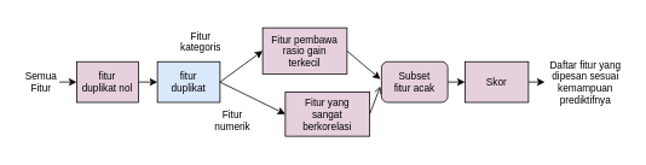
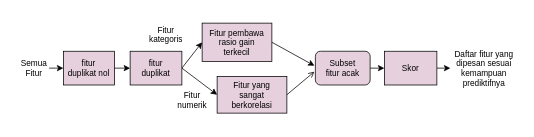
  <mxCell id="0" />
  <mxCell id="1" parent="0" />
  <mxCell id="2" style="edgeStyle=none;rounded=0;orthogonalLoop=1;jettySize=auto;html=1;exitX=1;exitY=0.5;exitDx=0;exitDy=0;entryX=0;entryY=0.5;entryDx=0;entryDy=0;" parent="1" source="3" target="6" edge="1"><mxGeometry relative="1" as="geometry" /></mxCell>
  <mxCell id="3" value="fitur&#10;duplikat nol" style="rounded=0;shadow=0;labelBackgroundColor=none;strokeWidth=1;fontFamily=Helvetica;fontSize=11;align=center;fillColor=#E6D0DE;" parent="1" vertex="1"><mxGeometry x="84" y="67.5" width="68" height="45" as="geometry" /></mxCell>
  <mxCell id="4" style="edgeStyle=none;rounded=0;orthogonalLoop=1;jettySize=auto;html=1;exitX=1;exitY=0.5;exitDx=0;exitDy=0;entryX=0;entryY=0.5;entryDx=0;entryDy=0;fontSize=13;" parent="1" source="6" target="10" edge="1"><mxGeometry relative="1" as="geometry"><mxPoint x="281" y="91" as="sourcePoint" /></mxGeometry></mxCell>
  <mxCell id="5" style="edgeStyle=none;rounded=0;orthogonalLoop=1;jettySize=auto;html=1;exitX=1;exitY=0.5;exitDx=0;exitDy=0;entryX=0;entryY=0.5;entryDx=0;entryDy=0;fontSize=13;" parent="1" source="6" target="12" edge="1"><mxGeometry relative="1" as="geometry"><mxPoint x="281" y="91" as="sourcePoint" /></mxGeometry></mxCell>
- <mxCell id="6" value="fitur&#10;duplikat" style="rounded=0;shadow=0;labelBackgroundColor=none;strokeWidth=1;fontFamily=Helvetica;fontSize=11;align=center;fillColor=#dae8fc;" parent="1" vertex="1"><mxGeometry x="173" y="67.5" width="69" height="45" as="geometry" /></mxCell>
+ <mxCell id="6" value="fitur&#10;duplikat" style="rounded=0;shadow=0;labelBackgroundColor=none;strokeWidth=1;fontFamily=Helvetica;fontSize=11;align=center;fillColor=#E6D0DE;" parent="1" vertex="1"><mxGeometry x="173" y="67.5" width="69" height="45" as="geometry" /></mxCell>
  <mxCell id="7" style="edgeStyle=none;rounded=0;orthogonalLoop=1;jettySize=auto;html=1;exitX=1;exitY=0.5;exitDx=0;exitDy=0;entryX=0;entryY=0.5;entryDx=0;entryDy=0;" parent="1" source="8" target="3" edge="1"><mxGeometry relative="1" as="geometry" /></mxCell>
  <mxCell id="8" value="Semua&#10;Fitur" style="text;strokeColor=none;fillColor=none;align=center;verticalAlign=middle;rounded=0;fontSize=11;" parent="1" vertex="1"><mxGeometry x="25" y="80" width="40" height="20" as="geometry" /></mxCell>
  <mxCell id="9" style="edgeStyle=none;rounded=0;orthogonalLoop=1;jettySize=auto;html=1;exitX=1;exitY=0.5;exitDx=0;exitDy=0;entryX=-0.017;entryY=0.43;entryDx=0;entryDy=0;entryPerimeter=0;fontSize=13;" parent="1" source="10" target="16" edge="1"><mxGeometry relative="1" as="geometry" /></mxCell>
- <mxCell id="10" value="Fitur pembawa&#10;rasio gain&#10;terkecil" style="rounded=0;shadow=0;labelBackgroundColor=none;strokeWidth=1;fontFamily=Helvetica;fontSize=11;align=center;glass=0;fillColor=#E6D0DE;" parent="1" vertex="1"><mxGeometry x="289" y="30" width="93" height="51" as="geometry" /></mxCell>
+ <mxCell id="10" value="Fitur pembawa&#10;rasio gain&#10;terkecil" style="rounded=0;shadow=0;labelBackgroundColor=none;strokeWidth=1;fontFamily=Helvetica;fontSize=11;align=center;glass=0;fillColor=#E6D0DE;" parent="1" vertex="1"><mxGeometry x="269" y="30" width="93" height="51" as="geometry" /></mxCell>
  <mxCell id="11" style="edgeStyle=none;rounded=0;orthogonalLoop=1;jettySize=auto;html=1;exitX=1;exitY=0.5;exitDx=0;exitDy=0;entryX=-0.017;entryY=0.605;entryDx=0;entryDy=0;entryPerimeter=0;fontSize=13;endArrow=open;" parent="1" source="12" target="16" edge="1"><mxGeometry relative="1" as="geometry" /></mxCell>
- <mxCell id="12" value="Fitur yang&#10;sangat&#10;berkorelasi" style="rounded=0;shadow=0;labelBackgroundColor=none;strokeWidth=1;fontFamily=Helvetica;fontSize=11;align=center;fillColor=#E6D0DE;" parent="1" vertex="1"><mxGeometry x="314" y="101" width="93" height="49" as="geometry" /></mxCell>
+ <mxCell id="12" value="Fitur yang&#10;sangat&#10;berkorelasi" style="rounded=0;shadow=0;labelBackgroundColor=none;strokeWidth=1;fontFamily=Helvetica;fontSize=11;align=center;fillColor=#E6D0DE;" parent="1" vertex="1"><mxGeometry x="289" y="101" width="93" height="49" as="geometry" /></mxCell>
  <mxCell id="13" value="Fitur&#10;kategoris" style="text;strokeColor=none;fillColor=none;align=center;verticalAlign=middle;rounded=0;glass=0;fontSize=11;" parent="1" vertex="1"><mxGeometry x="201" y="35" width="40" height="20" as="geometry" /></mxCell>
  <mxCell id="14" value="Fitur&#10;numerik" style="text;strokeColor=none;fillColor=none;align=center;verticalAlign=middle;rounded=0;glass=0;fontSize=11;" parent="1" vertex="1"><mxGeometry x="236" y="122" width="40" height="20" as="geometry" /></mxCell>
  <mxCell id="15" style="edgeStyle=none;rounded=0;orthogonalLoop=1;jettySize=auto;html=1;exitX=1;exitY=0.5;exitDx=0;exitDy=0;entryX=0;entryY=0.5;entryDx=0;entryDy=0;fontSize=13;" parent="1" source="16" target="18" edge="1"><mxGeometry relative="1" as="geometry" /></mxCell>
  <mxCell id="16" value="Subset&#10;fitur acak" style="shadow=0;labelBackgroundColor=none;strokeWidth=1;fontFamily=Helvetica;fontSize=11;align=center;fillColor=#E6D0DE;rounded=1;" parent="1" vertex="1"><mxGeometry x="420" y="67.5" width="73" height="45" as="geometry" /></mxCell>
  <mxCell id="17" style="edgeStyle=none;rounded=0;orthogonalLoop=1;jettySize=auto;html=1;exitX=1;exitY=0.5;exitDx=0;exitDy=0;fontSize=13;" parent="1" source="18" target="19" edge="1"><mxGeometry relative="1" as="geometry"><mxPoint x="612" y="90" as="targetPoint" /></mxGeometry></mxCell>
  <mxCell id="18" value="Skor" style="rounded=0;shadow=0;labelBackgroundColor=none;strokeWidth=1;fontFamily=Helvetica;fontSize=11;align=center;fillColor=#E6D0DE;" parent="1" vertex="1"><mxGeometry x="512" y="67.5" width="70" height="45" as="geometry" /></mxCell>
  <mxCell id="19" value="Daftar fitur yang&#10;dipesan sesuai&#10;kemampuan&#10;prediktifnya" style="text;strokeColor=none;fillColor=none;align=center;verticalAlign=middle;rounded=0;glass=0;fontSize=11;" parent="1" vertex="1"><mxGeometry x="600" y="80" width="90" height="20" as="geometry" /></mxCell>
  <mxCell id="20" value="" style="rounded=0;whiteSpace=wrap;html=1;glass=0;fontSize=13;fillColor=none;strokeColor=none;" parent="1" vertex="1"><mxGeometry x="20" y="20" width="670" height="140" as="geometry" /></mxCell>
